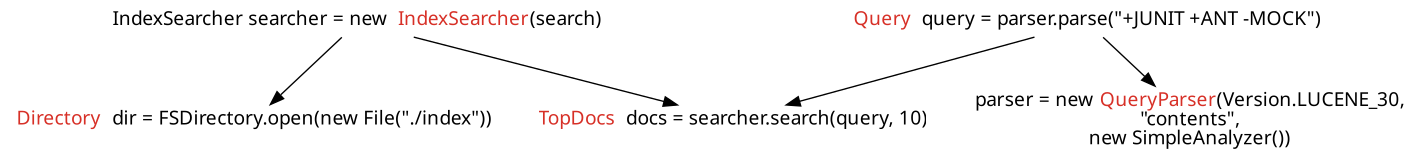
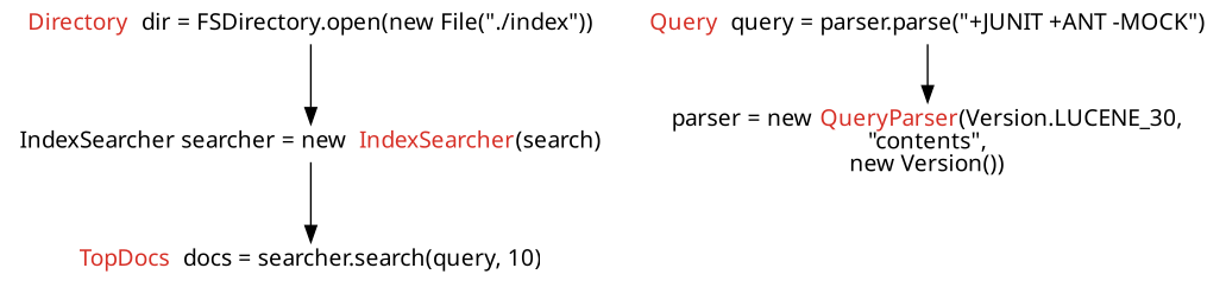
  digraph {
    fontname="Noto Sans"
    node [fontname="Noto Sans" shape=plaintext]
    edge [fontname="Noto Sans"]
    n1 [height=.1 label=<<FONT COLOR="#d73027">Directory </FONT> dir = FSDirectory.open(new File("./index"))> width=.6]
    n2 [height=.1 label=<IndexSearcher searcher = new  <FONT COLOR="#d73027">IndexSearcher</FONT>(search)> width=.6]
    n3 [height=.1 label=<<FONT COLOR="#d73027">TopDocs </FONT> docs = searcher.search(query, 10)> width=.6]
-   n4 [height=.1 label=<parser = new <FONT COLOR="#d73027">QueryParser</FONT>(Version.LUCENE_30,<br/>"contents",<br/>new SimpleAnalyzer())> width=.6]
+   n4 [height=.1 label=<parser = new <FONT COLOR="#d73027">QueryParser</FONT>(Version.LUCENE_30,<br/>"contents",<br/>new Version())> width=.6]
    n5 [height=.1 label=<<FONT COLOR="#d73027">Query </FONT> query = parser.parse("+JUNIT +ANT -MOCK")> width=.6]
-   n2 -> n1
+   n1 -> n2
    n2 -> n3
-   n5 -> n3
    n5 -> n4
  }
